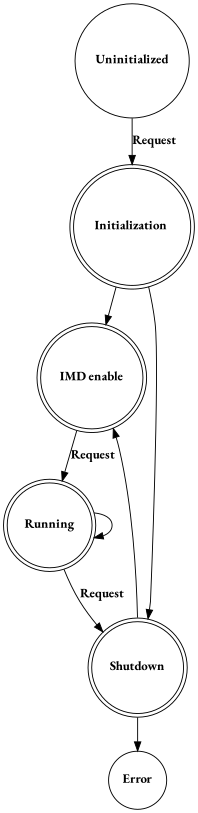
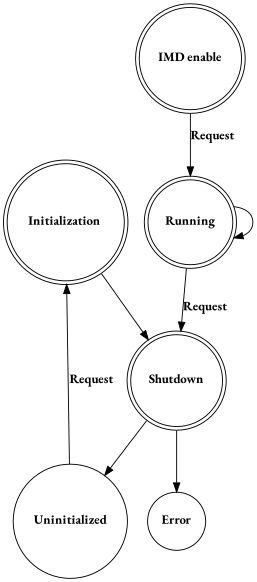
  digraph {
    compound=true
    fontname="EB Garamond"
    rankdir=TB
    node [fontname="EB Garamond" shape=doublecircle]
    edge [fontname="EB Garamond"]
    n1 [label=<<B>Initialization </B>>]
    n2 [label=<<B>IMD enable</B>>]
    n3 [label=<<B>Shutdown</B>>]
    n4 [label=<<B>Running</B>>]
    n5 [label=<<B>Error</B>> shape=circle]
    n6 [label=<<B>Uninitialized</B>> shape=circle]
-   n1 -> n2
    n1 -> n3
    n2 -> n4 [label=<<B>Request</B>>]
-   n3 -> n2
+   n3 -> n6
    n3 -> n5
    n4 -> n3 [label=<<B>Request</B>>]
    n4 -> n4
    n6 -> n1 [label=<<B>Request</B>>]
  }
